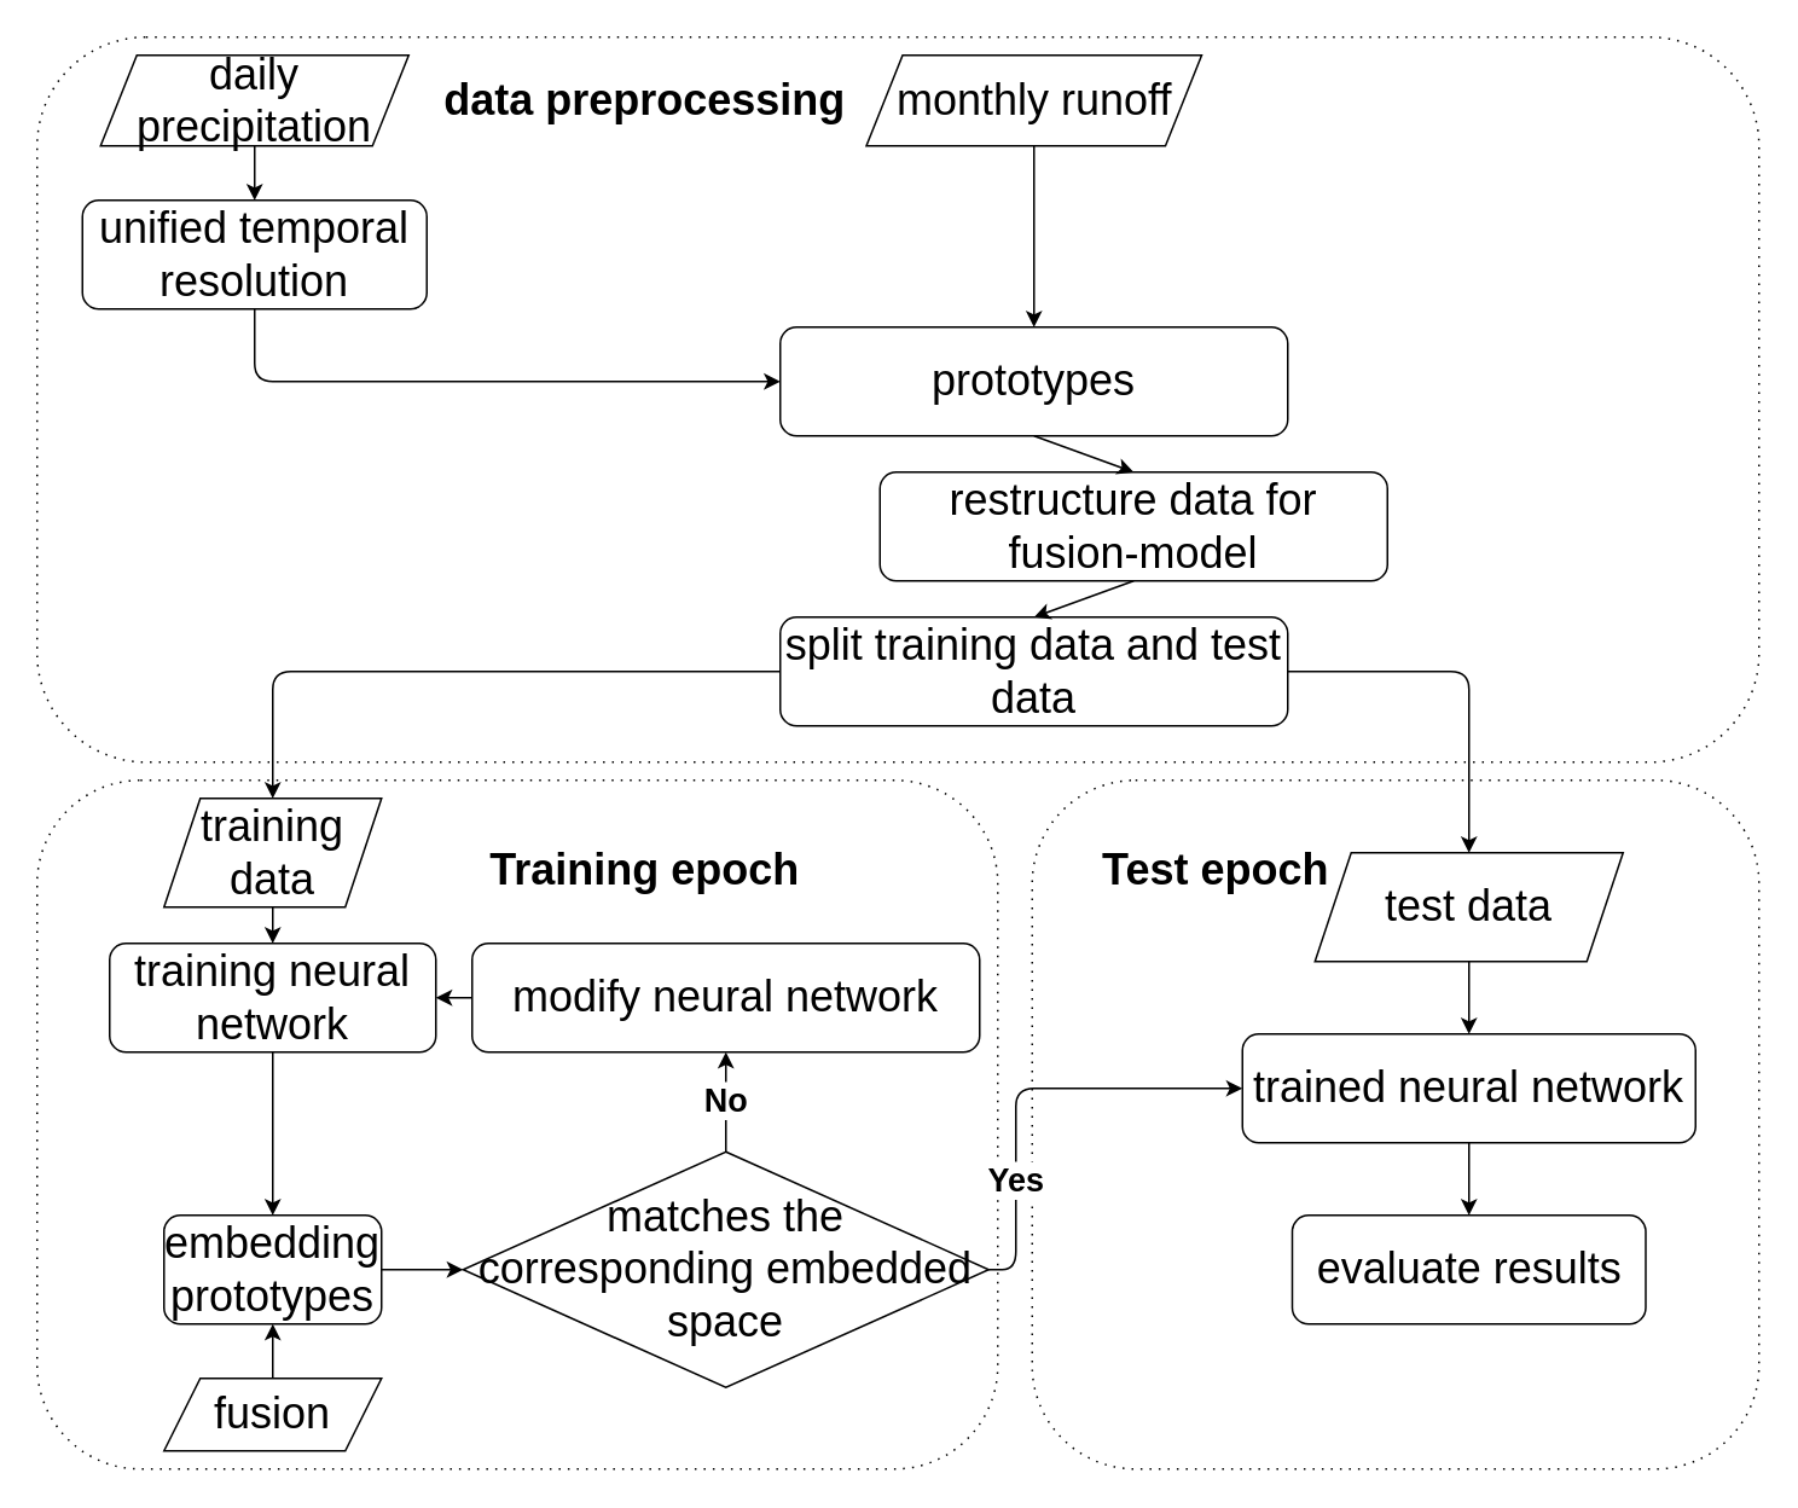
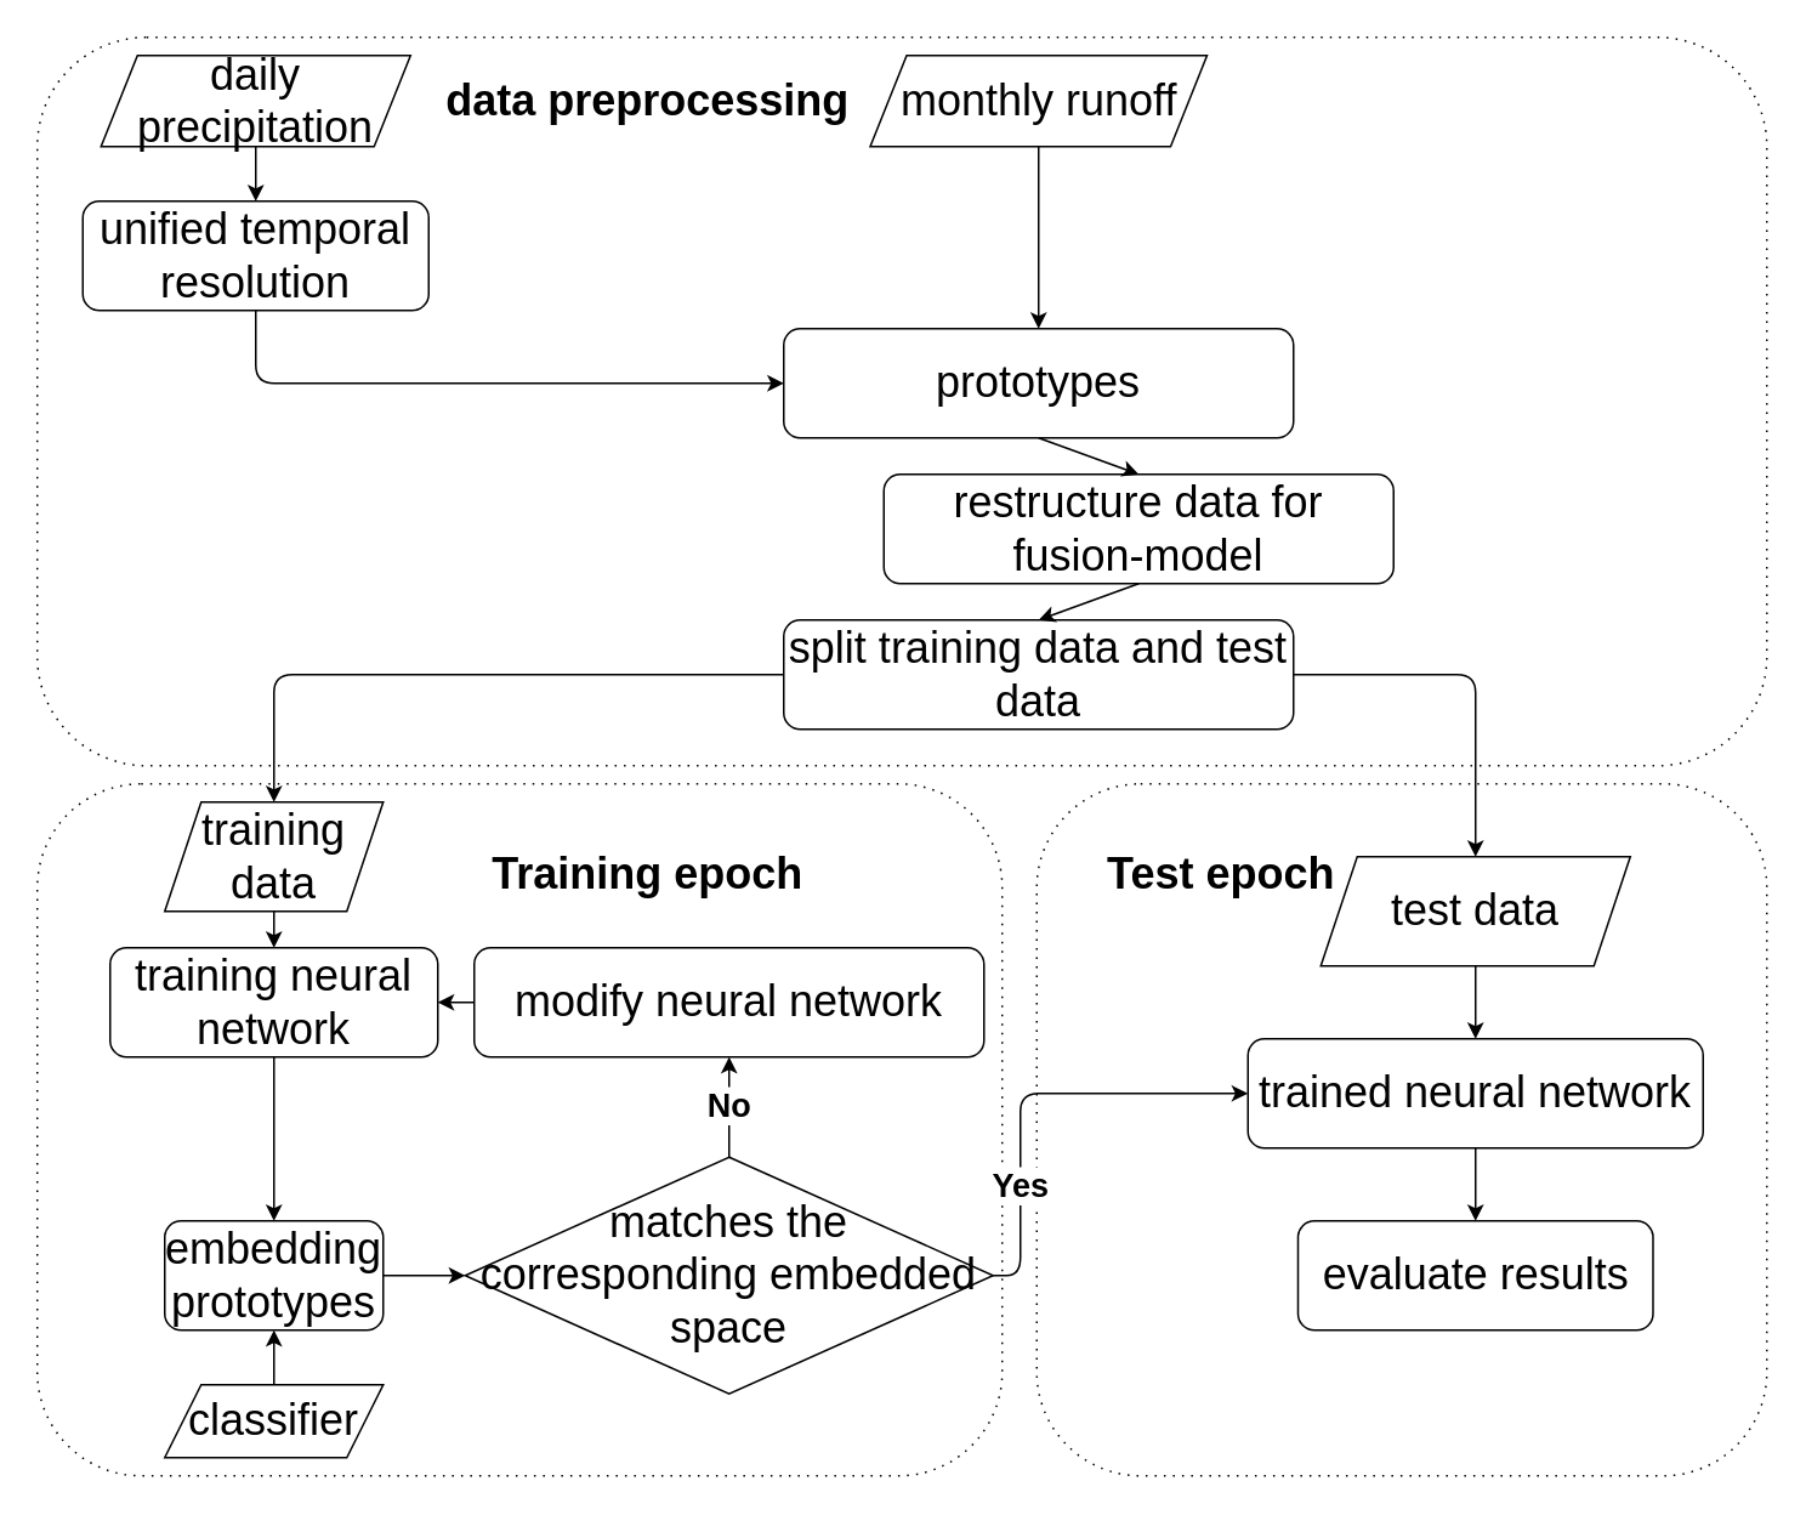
  <mxCell id="0" />
  <mxCell id="1" parent="0" />
  <mxCell id="2" value="" style="shape=ext;rounded=1;html=1;whiteSpace=wrap;dashed=1;dashPattern=1 4;" parent="1" vertex="1"><mxGeometry x="20" y="20" width="950" height="400" as="geometry" /></mxCell>
  <mxCell id="3" value="" style="shape=ext;rounded=1;html=1;whiteSpace=wrap;dashed=1;dashPattern=1 4;" parent="1" vertex="1"><mxGeometry x="569" y="430" width="401" height="380" as="geometry" /></mxCell>
  <mxCell id="4" value="" style="shape=ext;rounded=1;html=1;whiteSpace=wrap;dashed=1;dashPattern=1 4;" parent="1" vertex="1"><mxGeometry x="20" y="430" width="530" height="380" as="geometry" /></mxCell>
  <mxCell id="5" value="&lt;font style=&quot;font-size: 24px&quot;&gt;daily precipitation&lt;/font&gt;" style="shape=parallelogram;perimeter=parallelogramPerimeter;whiteSpace=wrap;html=1;fixedSize=1;" parent="1" vertex="1"><mxGeometry x="55" y="30" width="170" height="50" as="geometry" /></mxCell>
  <mxCell id="6" value="&lt;font style=&quot;font-size: 24px&quot;&gt;monthly runoff&lt;/font&gt;" style="shape=parallelogram;perimeter=parallelogramPerimeter;whiteSpace=wrap;html=1;fixedSize=1;" parent="1" vertex="1"><mxGeometry x="477.5" y="30" width="185" height="50" as="geometry" /></mxCell>
  <mxCell id="7" value="" style="endArrow=classic;html=1;exitX=0.5;exitY=1;exitDx=0;exitDy=0;entryX=0.5;entryY=0;entryDx=0;entryDy=0;" parent="1" source="5" target="9" edge="1"><mxGeometry width="50" height="50" relative="1" as="geometry"><mxPoint x="375" y="370" as="sourcePoint" /><mxPoint x="255" y="160" as="targetPoint" /></mxGeometry></mxCell>
  <mxCell id="8" value="" style="endArrow=classic;html=1;exitX=0.5;exitY=1;exitDx=0;exitDy=0;entryX=0.5;entryY=0;entryDx=0;entryDy=0;" parent="1" source="6" target="10" edge="1"><mxGeometry width="50" height="50" relative="1" as="geometry"><mxPoint x="590" y="370" as="sourcePoint" /><mxPoint x="620" y="160" as="targetPoint" /></mxGeometry></mxCell>
  <mxCell id="9" value="&lt;font style=&quot;font-size: 24px&quot;&gt;unified temporal resolution&lt;/font&gt;" style="rounded=1;whiteSpace=wrap;html=1;" parent="1" vertex="1"><mxGeometry x="45" y="110" width="190" height="60" as="geometry" /></mxCell>
  <mxCell id="10" value="&lt;font style=&quot;font-size: 24px&quot;&gt;prototypes&lt;/font&gt;" style="rounded=1;whiteSpace=wrap;html=1;" parent="1" vertex="1"><mxGeometry x="430" y="180" width="280" height="60" as="geometry" /></mxCell>
  <mxCell id="11" value="&lt;font style=&quot;font-size: 24px&quot;&gt;restructure data for fusion-model&lt;/font&gt;" style="rounded=1;whiteSpace=wrap;html=1;" parent="1" vertex="1"><mxGeometry x="485" y="260" width="280" height="60" as="geometry" /></mxCell>
  <mxCell id="12" value="" style="endArrow=classic;html=1;exitX=0.5;exitY=1;exitDx=0;exitDy=0;entryX=0.5;entryY=0;entryDx=0;entryDy=0;" parent="1" source="10" target="11" edge="1"><mxGeometry width="50" height="50" relative="1" as="geometry"><mxPoint x="590" y="370" as="sourcePoint" /><mxPoint x="640" y="320" as="targetPoint" /></mxGeometry></mxCell>
  <mxCell id="13" value="&lt;font style=&quot;font-size: 24px&quot;&gt;split training data and test data&lt;/font&gt;" style="rounded=1;whiteSpace=wrap;html=1;" parent="1" vertex="1"><mxGeometry x="430" y="340" width="280" height="60" as="geometry" /></mxCell>
  <mxCell id="14" value="" style="endArrow=classic;html=1;exitX=0.5;exitY=1;exitDx=0;exitDy=0;entryX=0.5;entryY=0;entryDx=0;entryDy=0;" parent="1" source="11" target="13" edge="1"><mxGeometry width="50" height="50" relative="1" as="geometry"><mxPoint x="590" y="300" as="sourcePoint" /><mxPoint x="640" y="250" as="targetPoint" /></mxGeometry></mxCell>
  <mxCell id="15" value="" style="endArrow=classic;html=1;exitX=1;exitY=0.5;exitDx=0;exitDy=0;entryX=0.5;entryY=0;entryDx=0;entryDy=0;" parent="1" source="13" target="17" edge="1"><mxGeometry width="50" height="50" relative="1" as="geometry"><mxPoint x="590" y="300" as="sourcePoint" /><mxPoint x="769" y="501.98" as="targetPoint" /><Array as="points"><mxPoint x="810" y="370" /></Array></mxGeometry></mxCell>
  <mxCell id="16" value="" style="endArrow=classic;html=1;exitX=0;exitY=0.5;exitDx=0;exitDy=0;entryX=0.5;entryY=0;entryDx=0;entryDy=0;" parent="1" source="13" target="18" edge="1"><mxGeometry width="50" height="50" relative="1" as="geometry"><mxPoint x="528" y="420" as="sourcePoint" /><mxPoint x="588" y="460" as="targetPoint" /><Array as="points"><mxPoint x="150" y="370" /></Array></mxGeometry></mxCell>
  <mxCell id="17" value="&lt;font style=&quot;font-size: 24px&quot;&gt;test data&lt;/font&gt;" style="shape=parallelogram;perimeter=parallelogramPerimeter;whiteSpace=wrap;html=1;fixedSize=1;" parent="1" vertex="1"><mxGeometry x="725" y="470" width="170" height="60" as="geometry" /></mxCell>
  <mxCell id="18" value="&lt;font style=&quot;font-size: 24px&quot;&gt;training data&lt;/font&gt;" style="shape=parallelogram;perimeter=parallelogramPerimeter;whiteSpace=wrap;html=1;fixedSize=1;" parent="1" vertex="1"><mxGeometry x="90" y="440" width="120" height="60" as="geometry" /></mxCell>
- <mxCell id="19" value="&lt;font style=&quot;font-size: 24px&quot;&gt;fusion&lt;/font&gt;" style="shape=parallelogram;perimeter=parallelogramPerimeter;whiteSpace=wrap;html=1;fixedSize=1;" parent="1" vertex="1"><mxGeometry x="90" y="760" width="120" height="40" as="geometry" /></mxCell>
+ <mxCell id="19" value="&lt;font style=&quot;font-size: 24px&quot;&gt;classifier&lt;/font&gt;" style="shape=parallelogram;perimeter=parallelogramPerimeter;whiteSpace=wrap;html=1;fixedSize=1;" parent="1" vertex="1"><mxGeometry x="90" y="760" width="120" height="40" as="geometry" /></mxCell>
  <mxCell id="20" value="" style="endArrow=classic;html=1;exitX=0.5;exitY=0;exitDx=0;exitDy=0;entryX=0.5;entryY=1;entryDx=0;entryDy=0;" parent="1" source="19" target="23" edge="1"><mxGeometry width="50" height="50" relative="1" as="geometry"><mxPoint x="318" y="690" as="sourcePoint" /><mxPoint x="508" y="590" as="targetPoint" /></mxGeometry></mxCell>
  <mxCell id="21" value="&lt;font style=&quot;font-size: 24px&quot;&gt;training neural network&lt;/font&gt;" style="rounded=1;whiteSpace=wrap;html=1;" parent="1" vertex="1"><mxGeometry x="60" y="520" width="180" height="60" as="geometry" /></mxCell>
  <mxCell id="22" value="" style="endArrow=classic;html=1;exitX=0.5;exitY=1;exitDx=0;exitDy=0;entryX=0.5;entryY=0;entryDx=0;entryDy=0;" parent="1" source="18" target="21" edge="1"><mxGeometry width="50" height="50" relative="1" as="geometry"><mxPoint x="448" y="510" as="sourcePoint" /><mxPoint x="418" y="610" as="targetPoint" /></mxGeometry></mxCell>
  <mxCell id="23" value="&lt;font style=&quot;font-size: 24px&quot;&gt;embedding prototypes&lt;/font&gt;" style="rounded=1;whiteSpace=wrap;html=1;" parent="1" vertex="1"><mxGeometry x="90" y="670" width="120" height="60" as="geometry" /></mxCell>
  <mxCell id="24" value="" style="endArrow=classic;html=1;exitX=0.5;exitY=1;exitDx=0;exitDy=0;entryX=0.5;entryY=0;entryDx=0;entryDy=0;" parent="1" source="21" target="23" edge="1"><mxGeometry width="50" height="50" relative="1" as="geometry"><mxPoint x="448" y="580" as="sourcePoint" /><mxPoint x="498" y="530" as="targetPoint" /></mxGeometry></mxCell>
  <mxCell id="25" value="&lt;font style=&quot;font-size: 24px&quot;&gt;modify neural network&lt;/font&gt;" style="rounded=1;whiteSpace=wrap;html=1;" parent="1" vertex="1"><mxGeometry x="260" y="520" width="280" height="60" as="geometry" /></mxCell>
  <mxCell id="26" value="" style="endArrow=classic;html=1;exitX=0;exitY=0.5;exitDx=0;exitDy=0;entryX=1;entryY=0.5;entryDx=0;entryDy=0;" parent="1" source="25" target="21" edge="1"><mxGeometry width="50" height="50" relative="1" as="geometry"><mxPoint x="380" y="510" as="sourcePoint" /><mxPoint x="430" y="460" as="targetPoint" /></mxGeometry></mxCell>
  <mxCell id="27" value="&lt;font style=&quot;font-size: 24px&quot;&gt;&lt;b&gt;Training epoch&lt;/b&gt;&lt;/font&gt;" style="text;html=1;align=center;verticalAlign=middle;resizable=0;points=[];autosize=1;" parent="1" vertex="1"><mxGeometry x="260" y="470" width="190" height="20" as="geometry" /></mxCell>
  <mxCell id="28" value="&lt;font style=&quot;font-size: 24px&quot;&gt;trained neural network&lt;/font&gt;" style="rounded=1;whiteSpace=wrap;html=1;" parent="1" vertex="1"><mxGeometry x="685" y="570" width="250" height="60" as="geometry" /></mxCell>
  <mxCell id="29" value="" style="endArrow=classic;html=1;exitX=0.5;exitY=1;exitDx=0;exitDy=0;entryX=0.5;entryY=0;entryDx=0;entryDy=0;" parent="1" source="17" target="28" edge="1"><mxGeometry width="50" height="50" relative="1" as="geometry"><mxPoint x="310" y="520" as="sourcePoint" /><mxPoint x="360" y="470" as="targetPoint" /></mxGeometry></mxCell>
  <mxCell id="30" value="&lt;font style=&quot;font-size: 24px&quot;&gt;evaluate results&lt;/font&gt;" style="rounded=1;whiteSpace=wrap;html=1;" parent="1" vertex="1"><mxGeometry x="712.5" y="670" width="195" height="60" as="geometry" /></mxCell>
  <mxCell id="31" value="" style="endArrow=classic;html=1;exitX=0.5;exitY=1;exitDx=0;exitDy=0;entryX=0.5;entryY=0;entryDx=0;entryDy=0;" parent="1" source="28" target="30" edge="1"><mxGeometry width="50" height="50" relative="1" as="geometry"><mxPoint x="310" y="520" as="sourcePoint" /><mxPoint x="360" y="470" as="targetPoint" /></mxGeometry></mxCell>
  <mxCell id="32" value="" style="endArrow=classic;html=1;exitX=0.5;exitY=1;exitDx=0;exitDy=0;entryX=0;entryY=0.5;entryDx=0;entryDy=0;" parent="1" source="9" target="10" edge="1"><mxGeometry width="50" height="50" relative="1" as="geometry"><mxPoint x="310" y="420" as="sourcePoint" /><mxPoint x="360" y="370" as="targetPoint" /><Array as="points"><mxPoint x="140" y="210" /></Array></mxGeometry></mxCell>
  <mxCell id="33" value="&lt;font style=&quot;font-size: 24px&quot;&gt;&lt;b&gt;Test epoch&lt;/b&gt;&lt;/font&gt;" style="text;html=1;align=center;verticalAlign=middle;resizable=0;points=[];autosize=1;" parent="1" vertex="1"><mxGeometry x="600" y="470" width="140" height="20" as="geometry" /></mxCell>
  <mxCell id="34" value="&lt;font style=&quot;font-size: 24px&quot;&gt;matches the corresponding embedded space&lt;/font&gt;" style="rhombus;whiteSpace=wrap;html=1;" parent="1" vertex="1"><mxGeometry x="255" y="635" width="290" height="130" as="geometry" /></mxCell>
  <mxCell id="35" value="" style="endArrow=classic;html=1;exitX=1;exitY=0.5;exitDx=0;exitDy=0;entryX=0;entryY=0.5;entryDx=0;entryDy=0;" parent="1" source="23" target="34" edge="1"><mxGeometry width="50" height="50" relative="1" as="geometry"><mxPoint x="310" y="520" as="sourcePoint" /><mxPoint x="360" y="470" as="targetPoint" /></mxGeometry></mxCell>
  <mxCell id="36" value="&lt;font style=&quot;font-size: 18px&quot;&gt;&lt;b&gt;No&lt;/b&gt;&lt;/font&gt;" style="endArrow=classic;html=1;exitX=0.5;exitY=0;exitDx=0;exitDy=0;entryX=0.5;entryY=1;entryDx=0;entryDy=0;" parent="1" source="34" target="25" edge="1"><mxGeometry width="50" height="50" relative="1" as="geometry"><mxPoint x="310" y="520" as="sourcePoint" /><mxPoint x="360" y="470" as="targetPoint" /></mxGeometry></mxCell>
  <mxCell id="37" value="" style="endArrow=classic;html=1;exitX=1;exitY=0.5;exitDx=0;exitDy=0;entryX=0;entryY=0.5;entryDx=0;entryDy=0;" parent="1" source="34" target="28" edge="1"><mxGeometry width="50" height="50" relative="1" as="geometry"><mxPoint x="310" y="520" as="sourcePoint" /><mxPoint x="360" y="470" as="targetPoint" /><Array as="points"><mxPoint x="560" y="700" /><mxPoint x="560" y="600" /></Array></mxGeometry></mxCell>
  <mxCell id="38" value="&lt;font style=&quot;font-size: 18px&quot;&gt;&lt;b&gt;Yes&lt;/b&gt;&lt;/font&gt;" style="edgeLabel;html=1;align=center;verticalAlign=middle;resizable=0;points=[];" parent="37" vertex="1" connectable="0"><mxGeometry x="-0.172" y="1" relative="1" as="geometry"><mxPoint y="34.33" as="offset" /></mxGeometry></mxCell>
  <mxCell id="39" value="&lt;font style=&quot;font-size: 24px&quot;&gt;&lt;b&gt;data preprocessing&lt;/b&gt;&lt;/font&gt;" style="text;html=1;align=center;verticalAlign=middle;resizable=0;points=[];autosize=1;" parent="1" vertex="1"><mxGeometry x="235" y="45" width="240" height="20" as="geometry" /></mxCell>
